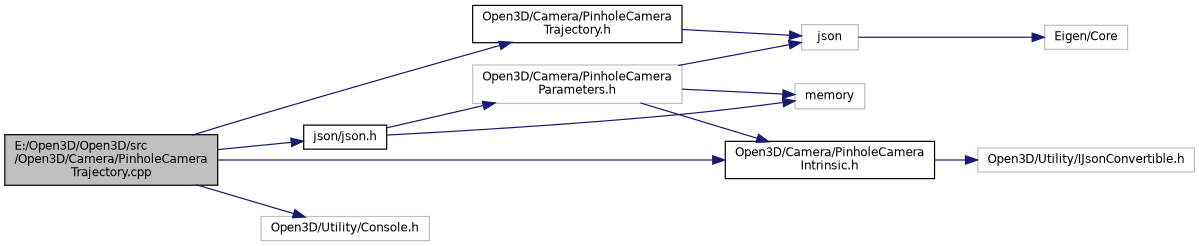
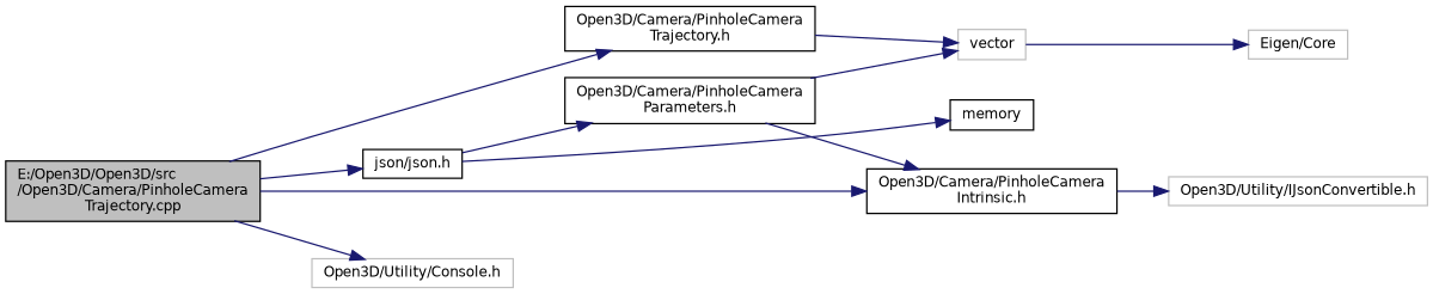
  digraph {
    rankdir=LR
    node [color=black fontname=Helvetica fontsize=10 shape=record]
    edge [color=midnightblue fontname=Helvetica fontsize=10 labelfontname=Helvetica labelfontsize=10 style=solid]
    n1 [fillcolor=grey75 fontcolor=black height=0.2 label="E:/Open3D/Open3D/src\l/Open3D/Camera/PinholeCamera\lTrajectory.cpp" style=filled width=0.4]
    n2 [height=0.2 label="Open3D/Camera/PinholeCamera\lTrajectory.h" width=0.4]
    n3 [height=0.2 label="Open3D/Camera/PinholeCamera\lIntrinsic.h" width=0.4]
    n4 [height=0.2 label="json/json.h" width=0.4]
    n5 [color=grey75 height=0.2 label="Open3D/Utility/Console.h" width=0.4]
-   n6 [color=grey75 height=0.2 label=json width=0.4]
+   n6 [color=grey75 height=0.2 label=vector width=0.4]
    n7 [color=grey75 height=0.2 label="Open3D/Utility/IJsonConvertible.h" width=0.4]
-   n8 [color=grey75 height=0.2 label=memory width=0.4]
-   n9 [color=grey75 height=0.2 label="Open3D/Camera/PinholeCamera\lParameters.h" width=0.4]
+   n8 [height=0.2 label=memory width=0.4]
+   n9 [height=0.2 label="Open3D/Camera/PinholeCamera\lParameters.h" width=0.4]
    n10 [color=grey75 height=0.2 label="Eigen/Core" width=0.4]
    n1 -> n2
    n1 -> n3
    n1 -> n4
    n1 -> n5
    n2 -> n6
    n3 -> n7
    n4 -> n8
    n4 -> n9
    n6 -> n10
    n9 -> n3
    n9 -> n6
-   n9 -> n8
  }
